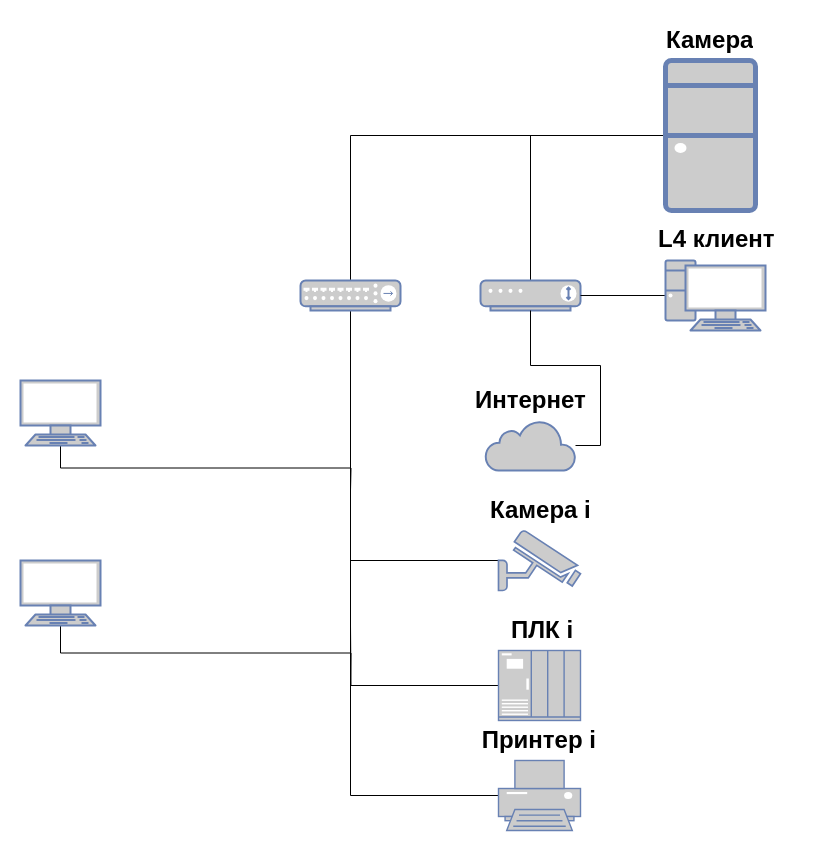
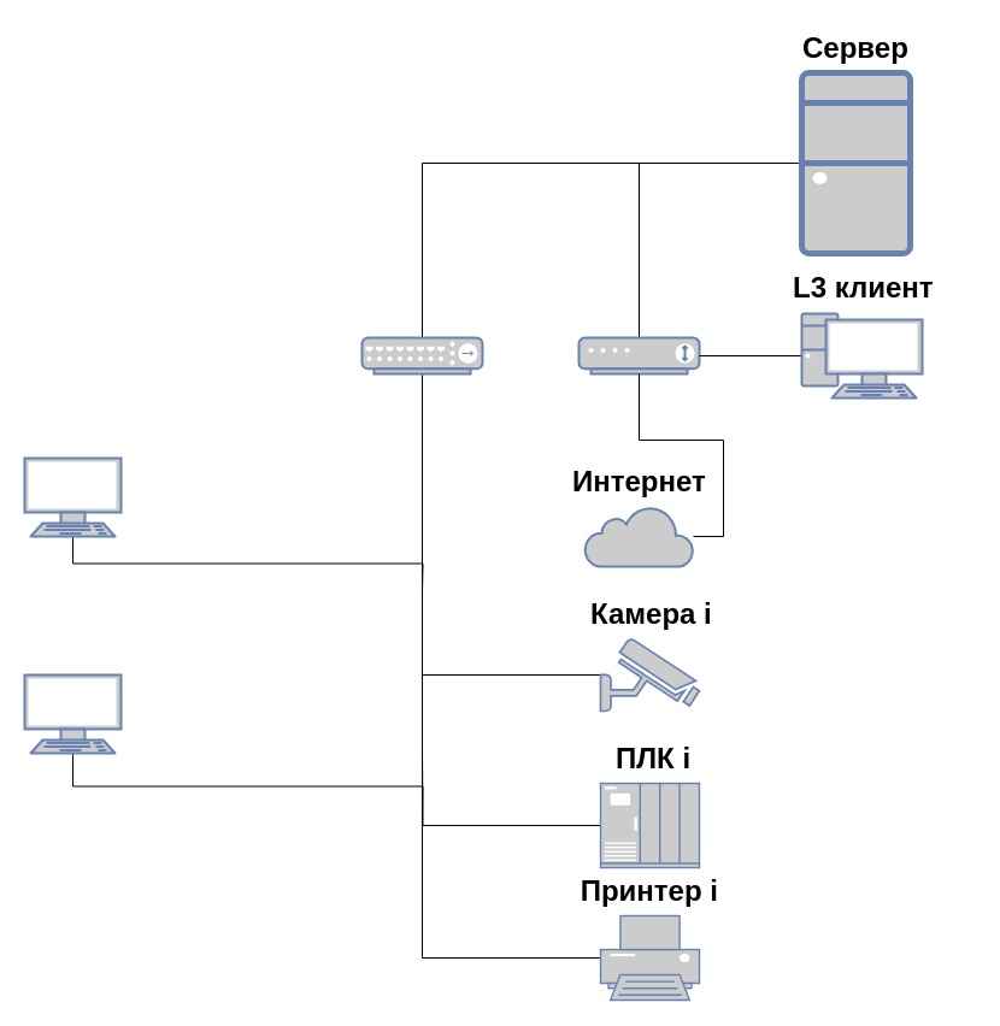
  <mxCell id="0" />
  <mxCell id="1" parent="0" />
  <mxCell id="2" style="edgeStyle=orthogonalEdgeStyle;rounded=0;orthogonalLoop=1;jettySize=auto;html=1;exitX=0;exitY=0.5;exitDx=0;exitDy=0;exitPerimeter=0;endArrow=none;endFill=0;" edge="1" parent="1" source="4" target="5"><mxGeometry relative="1" as="geometry" /></mxCell>
  <mxCell id="3" style="edgeStyle=orthogonalEdgeStyle;rounded=0;orthogonalLoop=1;jettySize=auto;html=1;exitX=0;exitY=0.5;exitDx=0;exitDy=0;exitPerimeter=0;entryX=0.5;entryY=0;entryDx=0;entryDy=0;entryPerimeter=0;endArrow=none;endFill=0;" edge="1" parent="1" source="4" target="7"><mxGeometry relative="1" as="geometry" /></mxCell>
  <mxCell id="4" value="" style="fontColor=#0066CC;verticalAlign=top;verticalLabelPosition=bottom;labelPosition=center;align=center;html=1;outlineConnect=0;fillColor=#CCCCCC;strokeColor=#6881B3;gradientColor=none;gradientDirection=north;strokeWidth=2;shape=mxgraph.networks.desktop_pc;" vertex="1" parent="1"><mxGeometry x="665" y="60" width="90" height="150" as="geometry" /></mxCell>
  <mxCell id="5" value="" style="fontColor=#0066CC;verticalAlign=top;verticalLabelPosition=bottom;labelPosition=center;align=center;html=1;outlineConnect=0;fillColor=#CCCCCC;strokeColor=#6881B3;gradientColor=none;gradientDirection=north;strokeWidth=2;shape=mxgraph.networks.modem;" vertex="1" parent="1"><mxGeometry x="480" y="280" width="100" height="30" as="geometry" /></mxCell>
  <mxCell id="6" style="edgeStyle=orthogonalEdgeStyle;rounded=0;orthogonalLoop=1;jettySize=auto;html=1;exitX=0.5;exitY=1;exitDx=0;exitDy=0;exitPerimeter=0;entryX=0;entryY=0.5;entryDx=0;entryDy=0;entryPerimeter=0;endArrow=none;endFill=0;" edge="1" parent="1" source="7" target="19"><mxGeometry relative="1" as="geometry" /></mxCell>
  <mxCell id="7" value="" style="fontColor=#0066CC;verticalAlign=top;verticalLabelPosition=bottom;labelPosition=center;align=center;html=1;outlineConnect=0;fillColor=#CCCCCC;strokeColor=#6881B3;gradientColor=none;gradientDirection=north;strokeWidth=2;shape=mxgraph.networks.hub;" vertex="1" parent="1"><mxGeometry x="300" y="280" width="100" height="30" as="geometry" /></mxCell>
  <mxCell id="8" style="edgeStyle=orthogonalEdgeStyle;rounded=0;orthogonalLoop=1;jettySize=auto;html=1;exitX=0;exitY=0.5;exitDx=0;exitDy=0;exitPerimeter=0;endArrow=none;endFill=0;" edge="1" parent="1" source="9" target="5"><mxGeometry relative="1" as="geometry" /></mxCell>
  <mxCell id="9" value="" style="fontColor=#0066CC;verticalAlign=top;verticalLabelPosition=bottom;labelPosition=center;align=center;html=1;outlineConnect=0;fillColor=#CCCCCC;strokeColor=#6881B3;gradientColor=none;gradientDirection=north;strokeWidth=2;shape=mxgraph.networks.pc;" vertex="1" parent="1"><mxGeometry x="665" y="260" width="100" height="70" as="geometry" /></mxCell>
- <mxCell id="10" value="&lt;h1&gt;Камера&lt;br&gt;&lt;/h1&gt;" style="text;html=1;strokeColor=none;fillColor=none;spacing=5;spacingTop=-20;whiteSpace=wrap;overflow=hidden;rounded=0;" vertex="1" parent="1"><mxGeometry x="661" y="20" width="104" height="50" as="geometry" /></mxCell>
- <mxCell id="11" value="&lt;h1&gt;L4 клиент&lt;br&gt;&lt;/h1&gt;" style="text;html=1;strokeColor=none;fillColor=none;spacing=5;spacingTop=-20;whiteSpace=wrap;overflow=hidden;rounded=0;" vertex="1" parent="1"><mxGeometry x="653" y="219" width="155" height="50" as="geometry" /></mxCell>
+ <mxCell id="10" value="&lt;h1&gt;Сервер&lt;br&gt;&lt;/h1&gt;" style="text;html=1;strokeColor=none;fillColor=none;spacing=5;spacingTop=-20;whiteSpace=wrap;overflow=hidden;rounded=0;" vertex="1" parent="1"><mxGeometry x="661" y="20" width="104" height="50" as="geometry" /></mxCell>
+ <mxCell id="11" value="&lt;h1&gt;L3 клиент&lt;br&gt;&lt;/h1&gt;" style="text;html=1;strokeColor=none;fillColor=none;spacing=5;spacingTop=-20;whiteSpace=wrap;overflow=hidden;rounded=0;" vertex="1" parent="1"><mxGeometry x="653" y="219" width="155" height="50" as="geometry" /></mxCell>
  <mxCell id="12" style="edgeStyle=orthogonalEdgeStyle;rounded=0;orthogonalLoop=1;jettySize=auto;html=1;endArrow=none;endFill=0;" edge="1" parent="1" source="13" target="5"><mxGeometry relative="1" as="geometry"><Array as="points"><mxPoint x="600" y="445" /><mxPoint x="600" y="365" /><mxPoint x="530" y="365" /></Array></mxGeometry></mxCell>
  <mxCell id="13" value="" style="html=1;outlineConnect=0;fillColor=#CCCCCC;strokeColor=#6881B3;gradientColor=none;gradientDirection=north;strokeWidth=2;shape=mxgraph.networks.cloud;fontColor=#ffffff;" vertex="1" parent="1"><mxGeometry x="485" y="420" width="90" height="50" as="geometry" /></mxCell>
  <mxCell id="14" value="&lt;h1&gt;Интернет&lt;br&gt;&lt;/h1&gt;" style="text;html=1;strokeColor=none;fillColor=none;spacing=5;spacingTop=-20;whiteSpace=wrap;overflow=hidden;rounded=0;" vertex="1" parent="1"><mxGeometry x="470" y="380" width="155" height="50" as="geometry" /></mxCell>
  <mxCell id="15" style="edgeStyle=orthogonalEdgeStyle;rounded=0;orthogonalLoop=1;jettySize=auto;html=1;endArrow=none;endFill=0;" edge="1" parent="1" source="16"><mxGeometry relative="1" as="geometry"><mxPoint x="350" y="540" as="targetPoint" /><Array as="points"><mxPoint x="350" y="560" /></Array></mxGeometry></mxCell>
  <mxCell id="16" value="" style="fontColor=#0066CC;verticalAlign=top;verticalLabelPosition=bottom;labelPosition=center;align=center;html=1;outlineConnect=0;fillColor=#CCCCCC;strokeColor=#6881B3;gradientColor=none;gradientDirection=north;strokeWidth=2;shape=mxgraph.networks.security_camera;" vertex="1" parent="1"><mxGeometry x="498" y="530" width="82" height="60" as="geometry" /></mxCell>
  <mxCell id="17" style="edgeStyle=orthogonalEdgeStyle;rounded=0;orthogonalLoop=1;jettySize=auto;html=1;exitX=0;exitY=0.5;exitDx=0;exitDy=0;exitPerimeter=0;endArrow=none;endFill=0;" edge="1" parent="1" source="18"><mxGeometry relative="1" as="geometry"><mxPoint x="350" y="625.667" as="targetPoint" /></mxGeometry></mxCell>
  <mxCell id="18" value="" style="fontColor=#0066CC;verticalAlign=top;verticalLabelPosition=bottom;labelPosition=center;align=center;html=1;outlineConnect=0;fillColor=#CCCCCC;strokeColor=#6881B3;gradientColor=none;gradientDirection=north;strokeWidth=2;shape=mxgraph.networks.ups_enterprise;" vertex="1" parent="1"><mxGeometry x="498" y="650" width="82" height="70" as="geometry" /></mxCell>
  <mxCell id="19" value="" style="fontColor=#0066CC;verticalAlign=top;verticalLabelPosition=bottom;labelPosition=center;align=center;html=1;outlineConnect=0;fillColor=#CCCCCC;strokeColor=#6881B3;gradientColor=none;gradientDirection=north;strokeWidth=2;shape=mxgraph.networks.printer;" vertex="1" parent="1"><mxGeometry x="498" y="760" width="82" height="70" as="geometry" /></mxCell>
  <mxCell id="20" value="&lt;h1&gt;Камера i&lt;br&gt;&lt;/h1&gt;" style="text;html=1;strokeColor=none;fillColor=none;spacing=5;spacingTop=-20;whiteSpace=wrap;overflow=hidden;rounded=0;" vertex="1" parent="1"><mxGeometry x="485" y="490" width="155" height="50" as="geometry" /></mxCell>
  <mxCell id="21" value="&lt;h1&gt;ПЛК i&lt;br&gt;&lt;/h1&gt;" style="text;html=1;strokeColor=none;fillColor=none;spacing=5;spacingTop=-20;whiteSpace=wrap;overflow=hidden;rounded=0;" vertex="1" parent="1"><mxGeometry x="506" y="610" width="155" height="50" as="geometry" /></mxCell>
  <mxCell id="22" value="&lt;h1&gt;&amp;nbsp;Принтер i&lt;br&gt;&lt;/h1&gt;&amp;nbsp;" style="text;html=1;strokeColor=none;fillColor=none;spacing=5;spacingTop=-20;whiteSpace=wrap;overflow=hidden;rounded=0;" vertex="1" parent="1"><mxGeometry x="470" y="720" width="155" height="50" as="geometry" /></mxCell>
  <mxCell id="23" style="edgeStyle=orthogonalEdgeStyle;rounded=0;orthogonalLoop=1;jettySize=auto;html=1;exitX=0.5;exitY=1;exitDx=0;exitDy=0;exitPerimeter=0;endArrow=none;endFill=0;" edge="1" parent="1" source="24"><mxGeometry relative="1" as="geometry"><mxPoint x="350" y="490" as="targetPoint" /></mxGeometry></mxCell>
  <mxCell id="24" value="" style="fontColor=#0066CC;verticalAlign=top;verticalLabelPosition=bottom;labelPosition=center;align=center;html=1;outlineConnect=0;fillColor=#CCCCCC;strokeColor=#6881B3;gradientColor=none;gradientDirection=north;strokeWidth=2;shape=mxgraph.networks.terminal;" vertex="1" parent="1"><mxGeometry x="20" y="380" width="80" height="65" as="geometry" /></mxCell>
  <mxCell id="25" style="edgeStyle=orthogonalEdgeStyle;rounded=0;orthogonalLoop=1;jettySize=auto;html=1;exitX=0.5;exitY=1;exitDx=0;exitDy=0;exitPerimeter=0;endArrow=none;endFill=0;" edge="1" parent="1" source="26"><mxGeometry relative="1" as="geometry"><mxPoint x="350" y="680" as="targetPoint" /></mxGeometry></mxCell>
  <mxCell id="26" value="" style="fontColor=#0066CC;verticalAlign=top;verticalLabelPosition=bottom;labelPosition=center;align=center;html=1;outlineConnect=0;fillColor=#CCCCCC;strokeColor=#6881B3;gradientColor=none;gradientDirection=north;strokeWidth=2;shape=mxgraph.networks.terminal;" vertex="1" parent="1"><mxGeometry x="20" y="560" width="80" height="65" as="geometry" /></mxCell>
